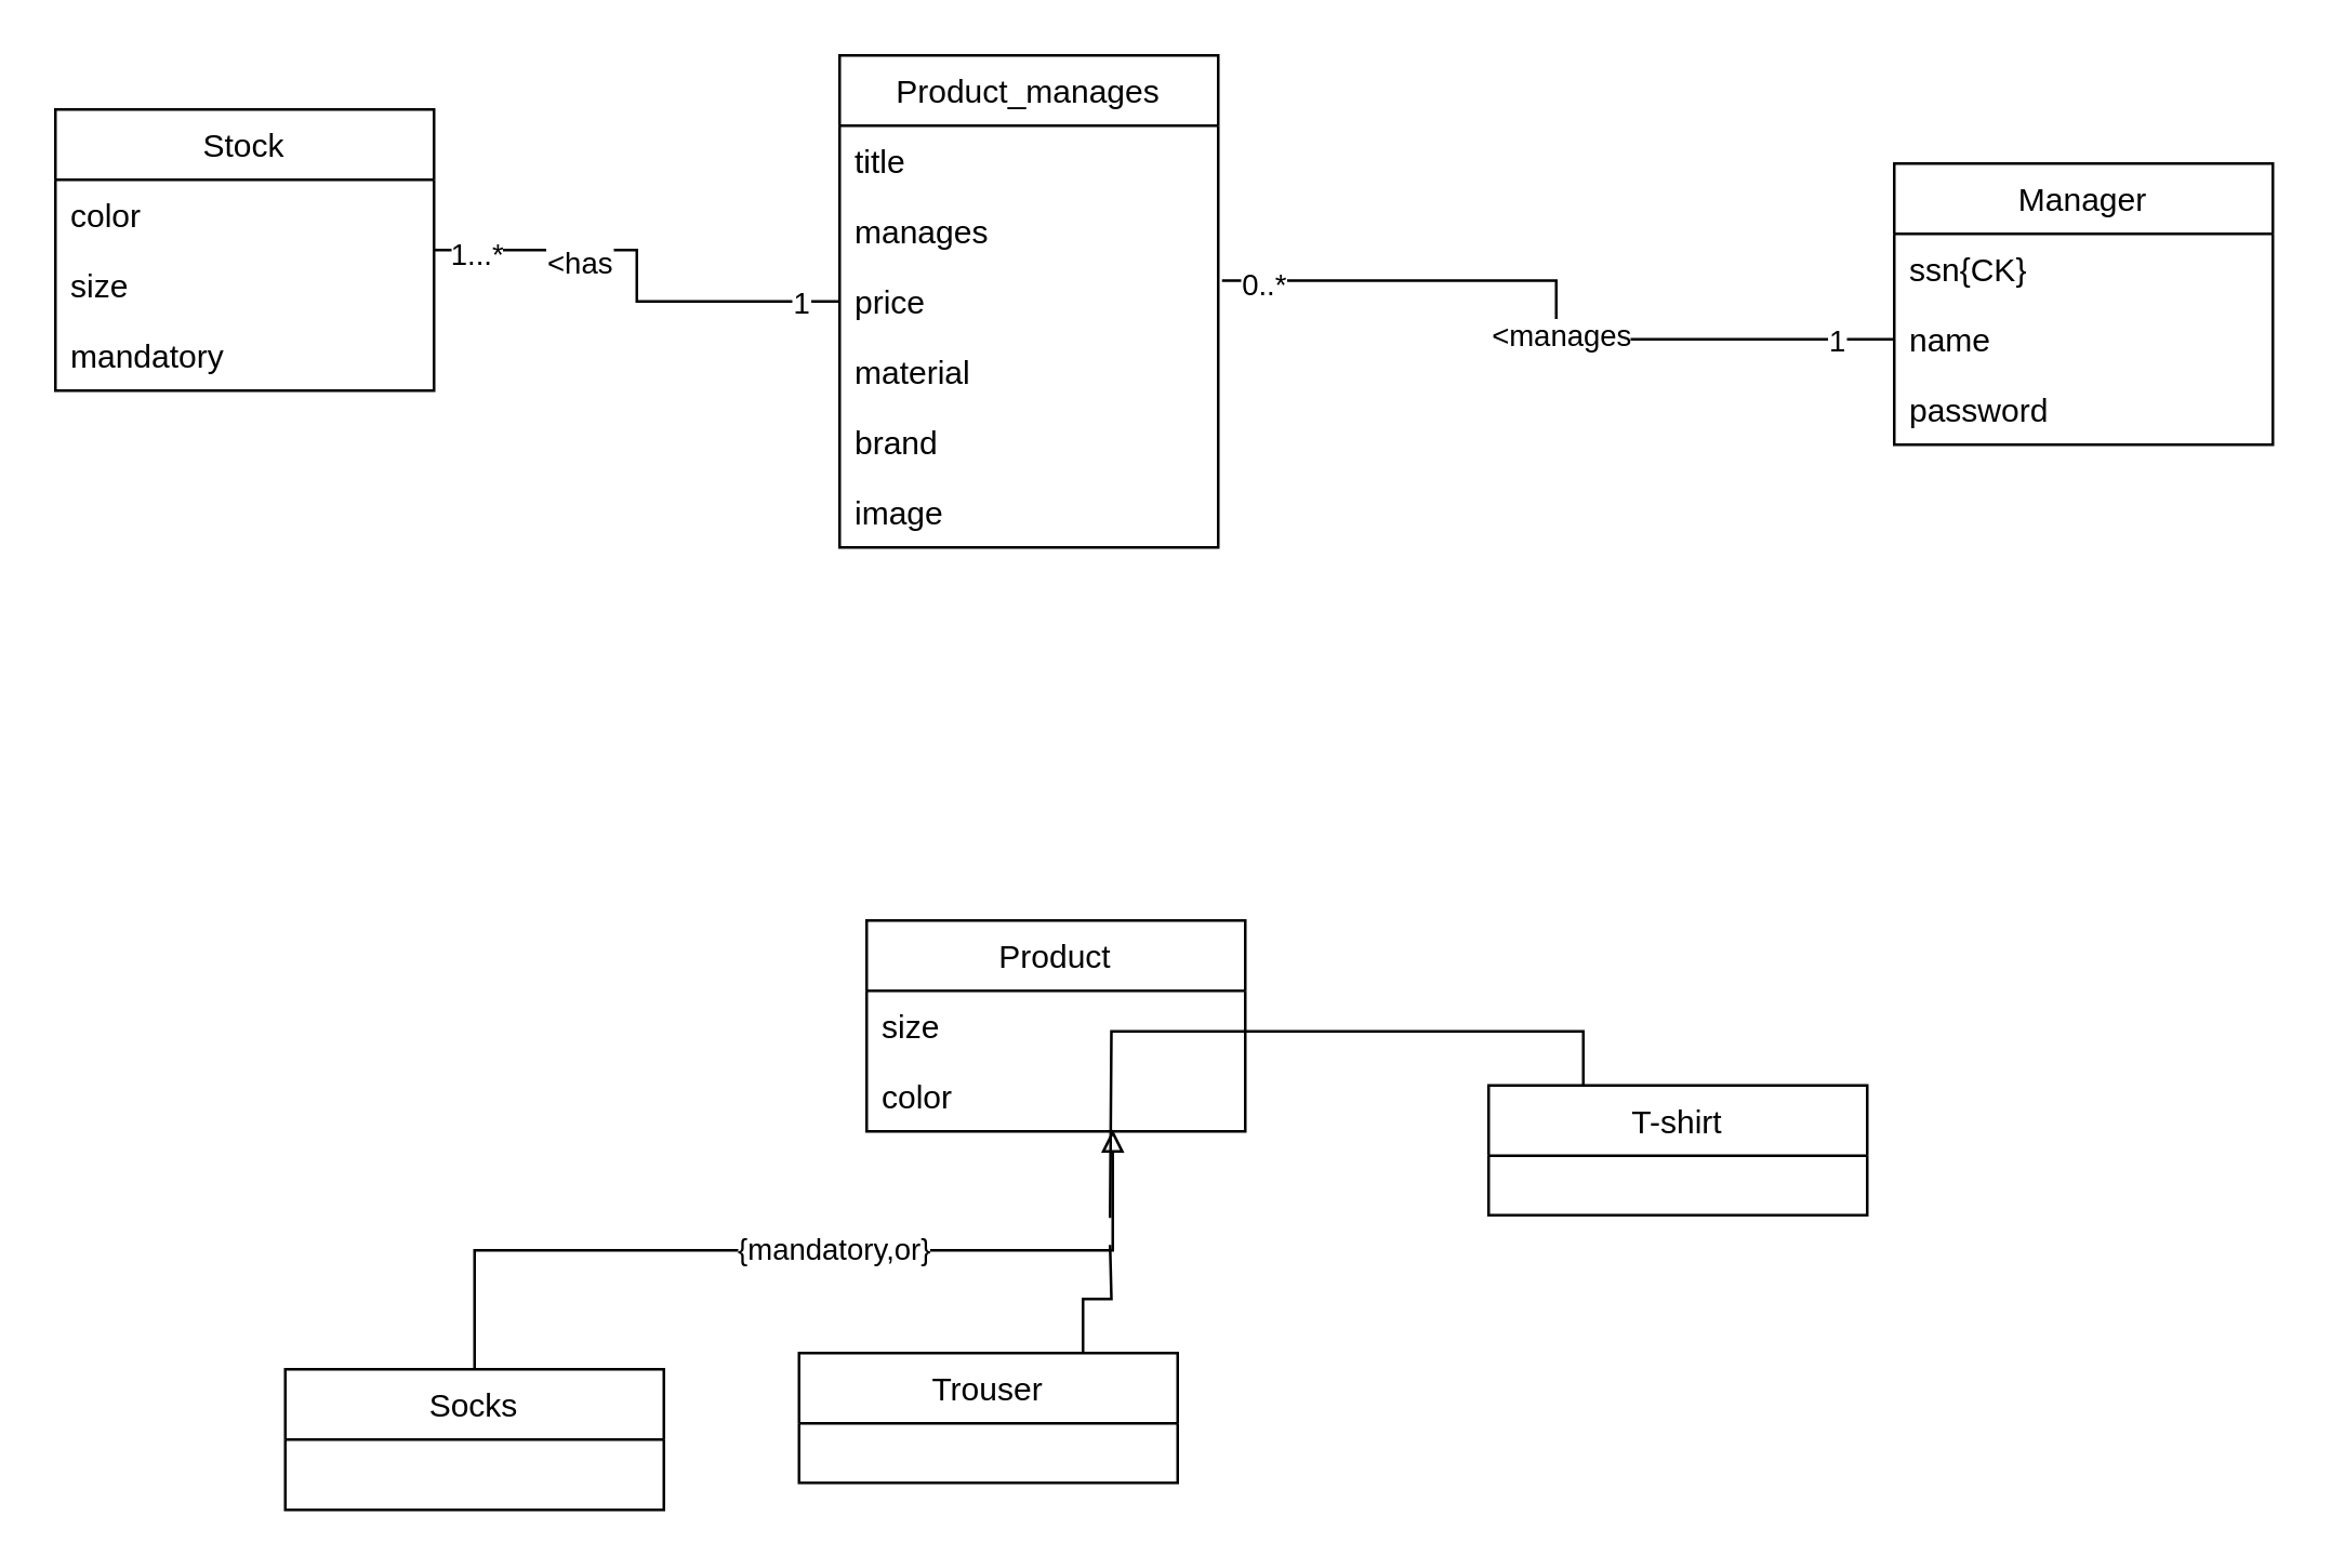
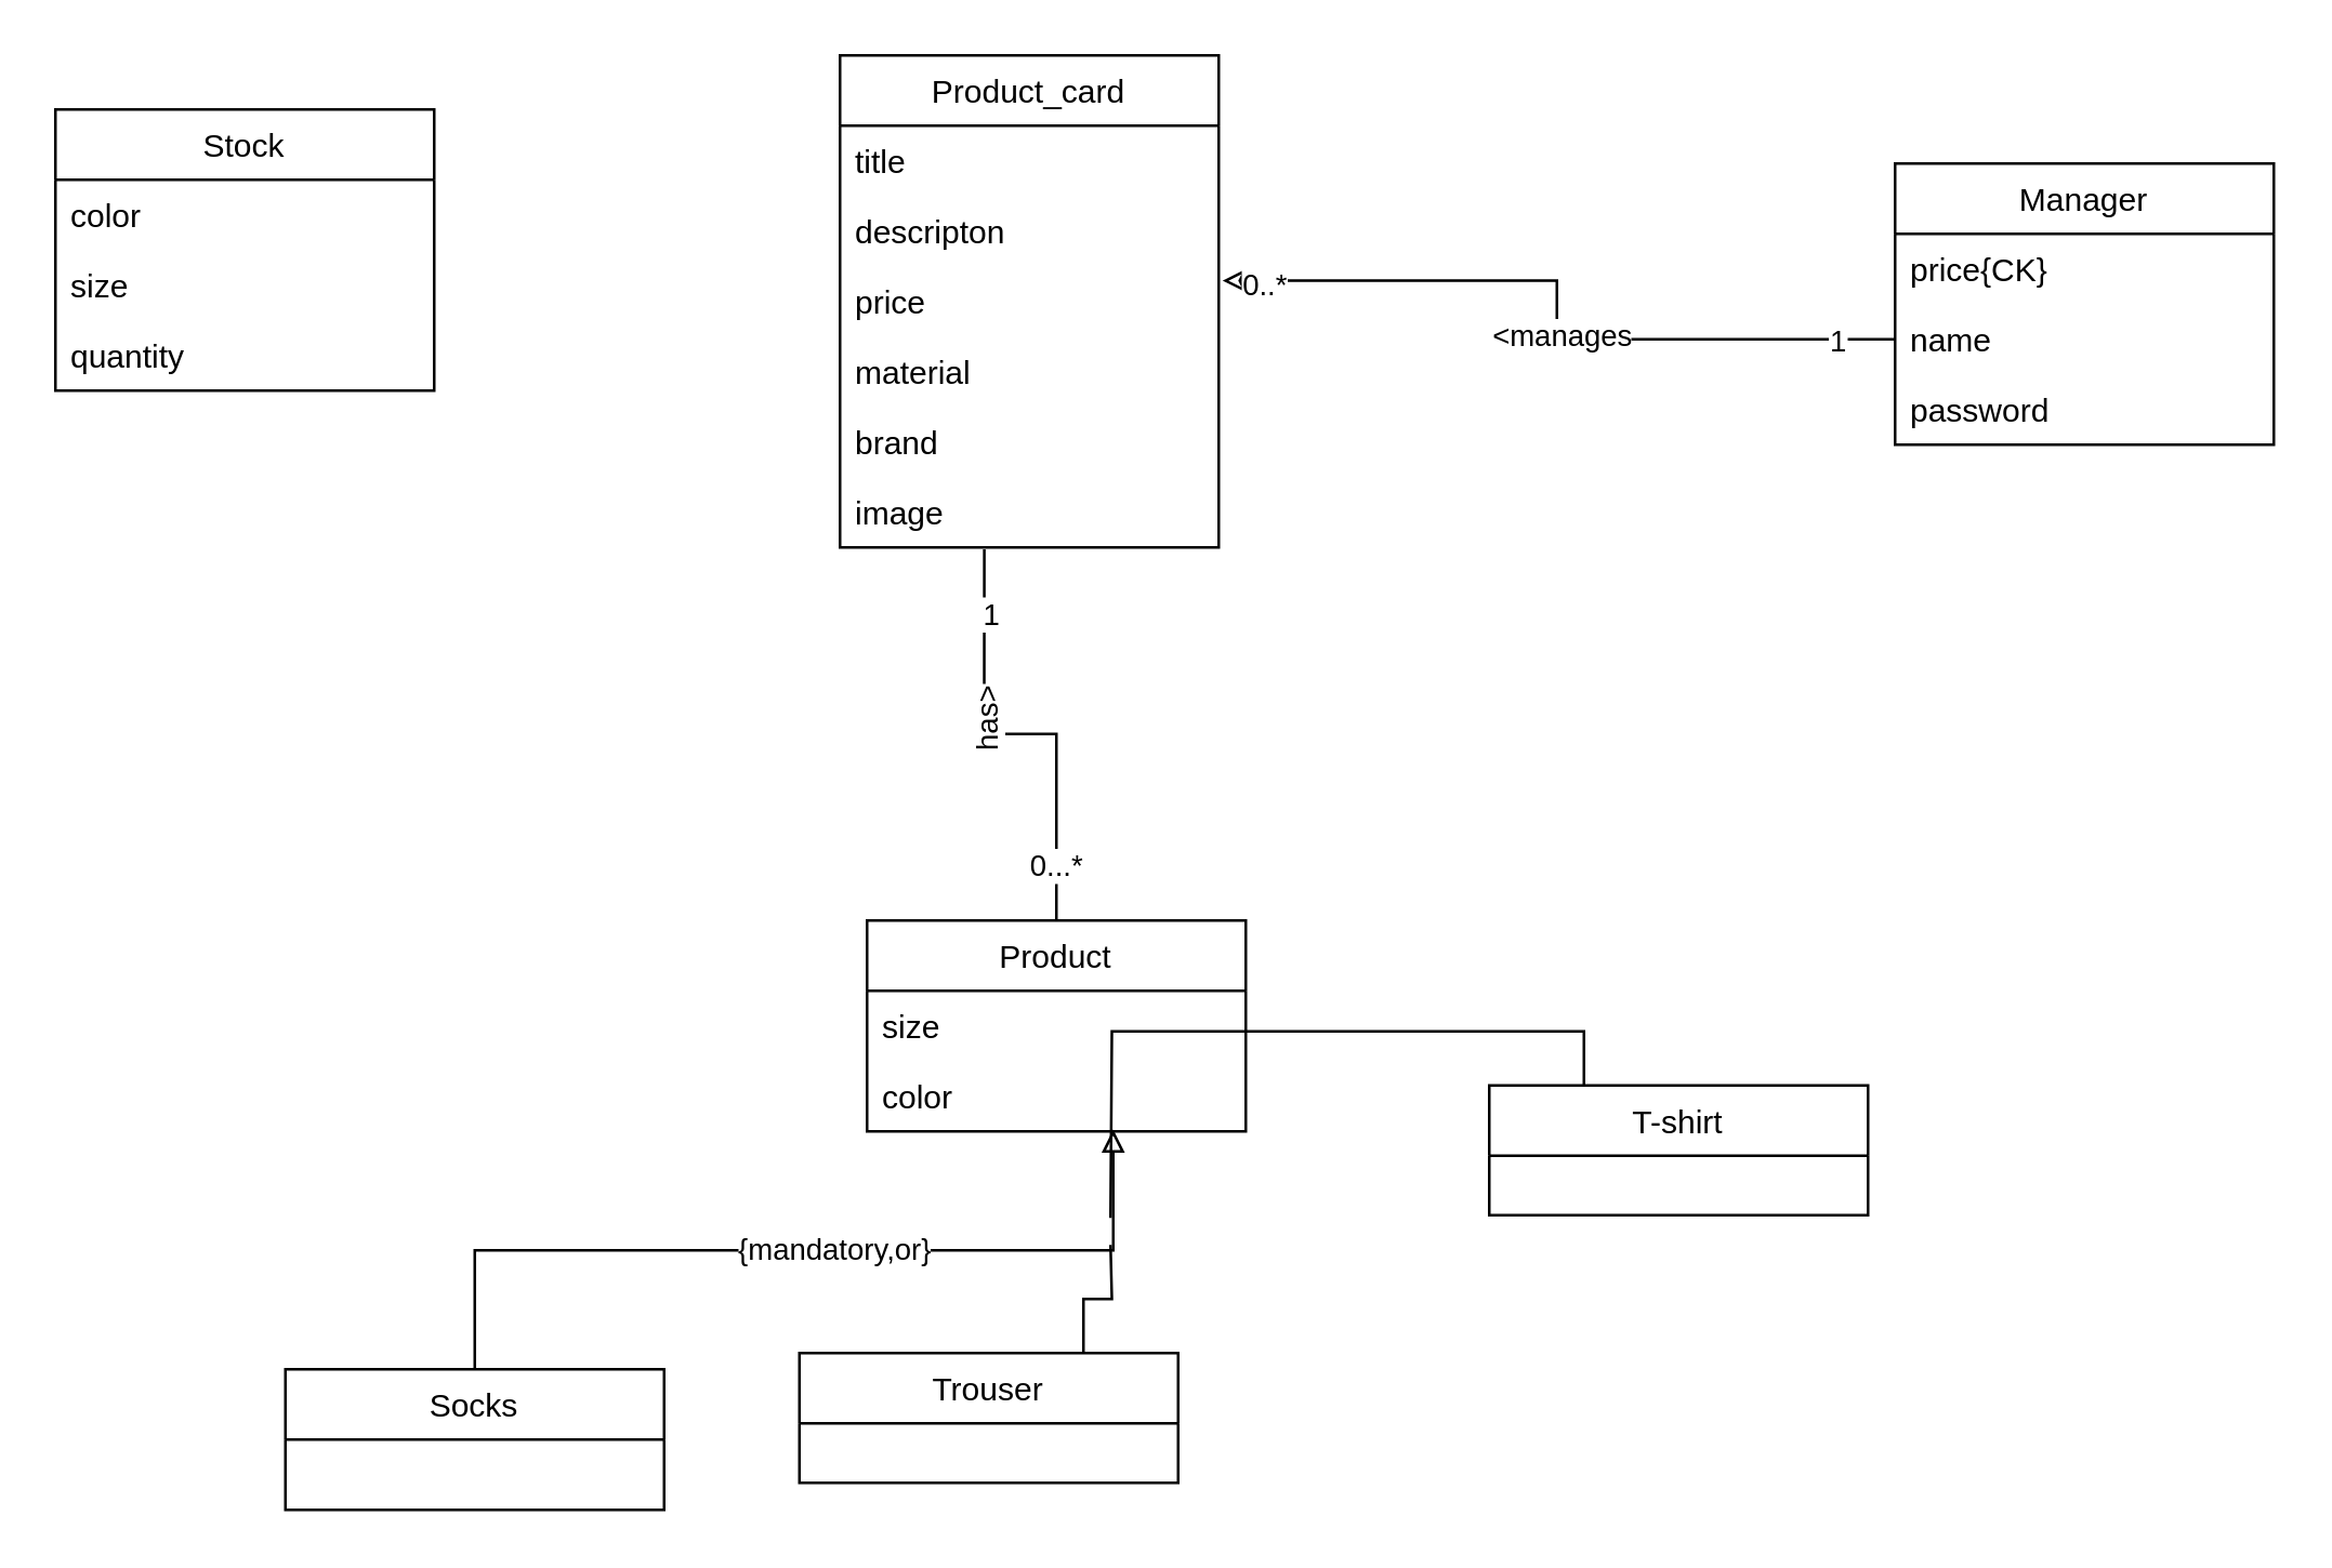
  <mxCell id="0" />
  <mxCell id="1" parent="0" />
  <mxCell id="2" style="edgeStyle=orthogonalEdgeStyle;rounded=0;orthogonalLoop=1;jettySize=auto;html=1;exitX=0.5;exitY=0;exitDx=0;exitDy=0;entryX=0.65;entryY=0.974;entryDx=0;entryDy=0;entryPerimeter=0;endArrow=block;endFill=0;startArrow=none;startFill=0;" edge="1" parent="1" source="4" target="26"><mxGeometry relative="1" as="geometry" /></mxCell>
  <mxCell id="3" value="{mandatory,or}" style="edgeLabel;html=1;align=center;verticalAlign=middle;resizable=0;points=[];" vertex="1" connectable="0" parent="2"><mxGeometry x="0.082" y="1" relative="1" as="geometry"><mxPoint as="offset" /></mxGeometry></mxCell>
  <mxCell id="4" value="Socks" style="swimlane;fontStyle=0;childLayout=stackLayout;horizontal=1;startSize=26;fillColor=none;horizontalStack=0;resizeParent=1;resizeParentMax=0;resizeLast=0;collapsible=1;marginBottom=0;" vertex="1" parent="1"><mxGeometry x="105" y="506" width="140" height="52" as="geometry" /></mxCell>
- <mxCell id="5" value="Product_manages" style="swimlane;fontStyle=0;childLayout=stackLayout;horizontal=1;startSize=26;fillColor=none;horizontalStack=0;resizeParent=1;resizeParentMax=0;resizeLast=0;collapsible=1;marginBottom=0;" vertex="1" parent="1"><mxGeometry x="310" y="20" width="140" height="182" as="geometry" /></mxCell>
+ <mxCell id="5" value="Product_card" style="swimlane;fontStyle=0;childLayout=stackLayout;horizontal=1;startSize=26;fillColor=none;horizontalStack=0;resizeParent=1;resizeParentMax=0;resizeLast=0;collapsible=1;marginBottom=0;" vertex="1" parent="1"><mxGeometry x="310" y="20" width="140" height="182" as="geometry" /></mxCell>
  <mxCell id="6" value="title" style="text;strokeColor=none;fillColor=none;align=left;verticalAlign=top;spacingLeft=4;spacingRight=4;overflow=hidden;rotatable=0;points=[[0,0.5],[1,0.5]];portConstraint=eastwest;" vertex="1" parent="5"><mxGeometry y="26" width="140" height="26" as="geometry" /></mxCell>
- <mxCell id="7" value="manages" style="text;strokeColor=none;fillColor=none;align=left;verticalAlign=top;spacingLeft=4;spacingRight=4;overflow=hidden;rotatable=0;points=[[0,0.5],[1,0.5]];portConstraint=eastwest;" vertex="1" parent="5"><mxGeometry y="52" width="140" height="26" as="geometry" /></mxCell>
+ <mxCell id="7" value="descripton" style="text;strokeColor=none;fillColor=none;align=left;verticalAlign=top;spacingLeft=4;spacingRight=4;overflow=hidden;rotatable=0;points=[[0,0.5],[1,0.5]];portConstraint=eastwest;" vertex="1" parent="5"><mxGeometry y="52" width="140" height="26" as="geometry" /></mxCell>
  <mxCell id="8" value="price" style="text;strokeColor=none;fillColor=none;align=left;verticalAlign=top;spacingLeft=4;spacingRight=4;overflow=hidden;rotatable=0;points=[[0,0.5],[1,0.5]];portConstraint=eastwest;" vertex="1" parent="5"><mxGeometry y="78" width="140" height="26" as="geometry" /></mxCell>
  <mxCell id="9" value="material&#10;" style="text;strokeColor=none;fillColor=none;align=left;verticalAlign=top;spacingLeft=4;spacingRight=4;overflow=hidden;rotatable=0;points=[[0,0.5],[1,0.5]];portConstraint=eastwest;" vertex="1" parent="5"><mxGeometry y="104" width="140" height="26" as="geometry" /></mxCell>
  <mxCell id="10" value="brand" style="text;strokeColor=none;fillColor=none;align=left;verticalAlign=top;spacingLeft=4;spacingRight=4;overflow=hidden;rotatable=0;points=[[0,0.5],[1,0.5]];portConstraint=eastwest;" vertex="1" parent="5"><mxGeometry y="130" width="140" height="26" as="geometry" /></mxCell>
  <mxCell id="11" value="image" style="text;strokeColor=none;fillColor=none;align=left;verticalAlign=top;spacingLeft=4;spacingRight=4;overflow=hidden;rotatable=0;points=[[0,0.5],[1,0.5]];portConstraint=eastwest;" vertex="1" parent="5"><mxGeometry y="156" width="140" height="26" as="geometry" /></mxCell>
  <mxCell id="12" value="Stock" style="swimlane;fontStyle=0;childLayout=stackLayout;horizontal=1;startSize=26;fillColor=none;horizontalStack=0;resizeParent=1;resizeParentMax=0;resizeLast=0;collapsible=1;marginBottom=0;" vertex="1" parent="1"><mxGeometry x="20" y="40" width="140" height="104" as="geometry" /></mxCell>
  <mxCell id="13" value="color" style="text;strokeColor=none;fillColor=none;align=left;verticalAlign=top;spacingLeft=4;spacingRight=4;overflow=hidden;rotatable=0;points=[[0,0.5],[1,0.5]];portConstraint=eastwest;" vertex="1" parent="12"><mxGeometry y="26" width="140" height="26" as="geometry" /></mxCell>
  <mxCell id="14" value="size" style="text;strokeColor=none;fillColor=none;align=left;verticalAlign=top;spacingLeft=4;spacingRight=4;overflow=hidden;rotatable=0;points=[[0,0.5],[1,0.5]];portConstraint=eastwest;" vertex="1" parent="12"><mxGeometry y="52" width="140" height="26" as="geometry" /></mxCell>
- <mxCell id="15" value="mandatory" style="text;strokeColor=none;fillColor=none;align=left;verticalAlign=top;spacingLeft=4;spacingRight=4;overflow=hidden;rotatable=0;points=[[0,0.5],[1,0.5]];portConstraint=eastwest;" vertex="1" parent="12"><mxGeometry y="78" width="140" height="26" as="geometry" /></mxCell>
+ <mxCell id="15" value="quantity" style="text;strokeColor=none;fillColor=none;align=left;verticalAlign=top;spacingLeft=4;spacingRight=4;overflow=hidden;rotatable=0;points=[[0,0.5],[1,0.5]];portConstraint=eastwest;" vertex="1" parent="12"><mxGeometry y="78" width="140" height="26" as="geometry" /></mxCell>
  <mxCell id="16" value="Manager" style="swimlane;fontStyle=0;childLayout=stackLayout;horizontal=1;startSize=26;fillColor=none;horizontalStack=0;resizeParent=1;resizeParentMax=0;resizeLast=0;collapsible=1;marginBottom=0;" vertex="1" parent="1"><mxGeometry x="700" y="60" width="140" height="104" as="geometry" /></mxCell>
- <mxCell id="17" value="ssn{CK}" style="text;strokeColor=none;fillColor=none;align=left;verticalAlign=top;spacingLeft=4;spacingRight=4;overflow=hidden;rotatable=0;points=[[0,0.5],[1,0.5]];portConstraint=eastwest;" vertex="1" parent="16"><mxGeometry y="26" width="140" height="26" as="geometry" /></mxCell>
+ <mxCell id="17" value="price{CK}" style="text;strokeColor=none;fillColor=none;align=left;verticalAlign=top;spacingLeft=4;spacingRight=4;overflow=hidden;rotatable=0;points=[[0,0.5],[1,0.5]];portConstraint=eastwest;" vertex="1" parent="16"><mxGeometry y="26" width="140" height="26" as="geometry" /></mxCell>
  <mxCell id="18" value="name" style="text;strokeColor=none;fillColor=none;align=left;verticalAlign=top;spacingLeft=4;spacingRight=4;overflow=hidden;rotatable=0;points=[[0,0.5],[1,0.5]];portConstraint=eastwest;" vertex="1" parent="16"><mxGeometry y="52" width="140" height="26" as="geometry" /></mxCell>
  <mxCell id="19" value="password" style="text;strokeColor=none;fillColor=none;align=left;verticalAlign=top;spacingLeft=4;spacingRight=4;overflow=hidden;rotatable=0;points=[[0,0.5],[1,0.5]];portConstraint=eastwest;" vertex="1" parent="16"><mxGeometry y="78" width="140" height="26" as="geometry" /></mxCell>
+ <mxCell id="20" style="edgeStyle=orthogonalEdgeStyle;rounded=0;orthogonalLoop=1;jettySize=auto;html=1;exitX=0.5;exitY=0;exitDx=0;exitDy=0;entryX=0.381;entryY=1.026;entryDx=0;entryDy=0;entryPerimeter=0;endArrow=none;endFill=0;" edge="1" parent="1" source="24" target="11"><mxGeometry relative="1" as="geometry" /></mxCell>
+ <mxCell id="21" value="1" style="edgeLabel;html=1;align=center;verticalAlign=middle;resizable=0;points=[];" vertex="1" connectable="0" parent="20"><mxGeometry x="0.712" y="-2" relative="1" as="geometry"><mxPoint as="offset" /></mxGeometry></mxCell>
+ <mxCell id="22" value="0...*" style="edgeLabel;html=1;align=center;verticalAlign=middle;resizable=0;points=[];" vertex="1" connectable="0" parent="20"><mxGeometry x="-0.748" y="1" relative="1" as="geometry"><mxPoint as="offset" /></mxGeometry></mxCell>
+ <mxCell id="23" value="has&amp;gt;" style="edgeLabel;html=1;align=center;verticalAlign=middle;resizable=0;points=[];rotation=270;" vertex="1" connectable="0" parent="20"><mxGeometry x="0.224" y="-1" relative="1" as="geometry"><mxPoint as="offset" /></mxGeometry></mxCell>
  <mxCell id="24" value="Product" style="swimlane;fontStyle=0;childLayout=stackLayout;horizontal=1;startSize=26;fillColor=none;horizontalStack=0;resizeParent=1;resizeParentMax=0;resizeLast=0;collapsible=1;marginBottom=0;" vertex="1" parent="1"><mxGeometry x="320" y="340" width="140" height="78" as="geometry" /></mxCell>
  <mxCell id="25" value="size" style="text;strokeColor=none;fillColor=none;align=left;verticalAlign=top;spacingLeft=4;spacingRight=4;overflow=hidden;rotatable=0;points=[[0,0.5],[1,0.5]];portConstraint=eastwest;" vertex="1" parent="24"><mxGeometry y="26" width="140" height="26" as="geometry" /></mxCell>
  <mxCell id="26" value="color" style="text;strokeColor=none;fillColor=none;align=left;verticalAlign=top;spacingLeft=4;spacingRight=4;overflow=hidden;rotatable=0;points=[[0,0.5],[1,0.5]];portConstraint=eastwest;" vertex="1" parent="24"><mxGeometry y="52" width="140" height="26" as="geometry" /></mxCell>
  <mxCell id="27" style="edgeStyle=orthogonalEdgeStyle;rounded=0;orthogonalLoop=1;jettySize=auto;html=1;exitX=0.75;exitY=0;exitDx=0;exitDy=0;startArrow=none;startFill=0;endArrow=none;endFill=0;" edge="1" parent="1" source="28"><mxGeometry relative="1" as="geometry"><mxPoint x="410" y="460" as="targetPoint" /></mxGeometry></mxCell>
  <mxCell id="28" value="Trouser" style="swimlane;fontStyle=0;childLayout=stackLayout;horizontal=1;startSize=26;fillColor=none;horizontalStack=0;resizeParent=1;resizeParentMax=0;resizeLast=0;collapsible=1;marginBottom=0;" vertex="1" parent="1"><mxGeometry x="295" y="500" width="140" height="48" as="geometry" /></mxCell>
  <mxCell id="29" style="edgeStyle=orthogonalEdgeStyle;rounded=0;orthogonalLoop=1;jettySize=auto;html=1;exitX=0.25;exitY=0;exitDx=0;exitDy=0;startArrow=none;startFill=0;endArrow=none;endFill=0;" edge="1" parent="1" source="30"><mxGeometry relative="1" as="geometry"><mxPoint x="410" y="450" as="targetPoint" /></mxGeometry></mxCell>
  <mxCell id="30" value="T-shirt" style="swimlane;fontStyle=0;childLayout=stackLayout;horizontal=1;startSize=26;fillColor=none;horizontalStack=0;resizeParent=1;resizeParentMax=0;resizeLast=0;collapsible=1;marginBottom=0;" vertex="1" parent="1"><mxGeometry x="550" y="401" width="140" height="48" as="geometry" /></mxCell>
- <mxCell id="31" style="edgeStyle=orthogonalEdgeStyle;rounded=0;orthogonalLoop=1;jettySize=auto;html=1;exitX=0;exitY=0.5;exitDx=0;exitDy=0;entryX=1.01;entryY=0.205;entryDx=0;entryDy=0;entryPerimeter=0;endArrow=none;endFill=0;" edge="1" parent="1" source="18" target="8"><mxGeometry relative="1" as="geometry" /></mxCell>
+ <mxCell id="31" style="edgeStyle=orthogonalEdgeStyle;rounded=0;orthogonalLoop=1;jettySize=auto;html=1;exitX=0;exitY=0.5;exitDx=0;exitDy=0;entryX=1.01;entryY=0.205;entryDx=0;entryDy=0;entryPerimeter=0;endArrow=classic;endFill=0;" edge="1" parent="1" source="18" target="8"><mxGeometry relative="1" as="geometry" /></mxCell>
  <mxCell id="32" value="&amp;lt;manages" style="edgeLabel;html=1;align=center;verticalAlign=middle;resizable=0;points=[];" vertex="1" connectable="0" parent="31"><mxGeometry x="-0.06" y="-1" relative="1" as="geometry"><mxPoint as="offset" /></mxGeometry></mxCell>
  <mxCell id="33" value="1" style="edgeLabel;html=1;align=center;verticalAlign=middle;resizable=0;points=[];" vertex="1" connectable="0" parent="31"><mxGeometry x="-0.837" relative="1" as="geometry"><mxPoint as="offset" /></mxGeometry></mxCell>
  <mxCell id="34" value="0..*" style="edgeLabel;html=1;align=center;verticalAlign=middle;resizable=0;points=[];" vertex="1" connectable="0" parent="31"><mxGeometry x="0.884" y="1" relative="1" as="geometry"><mxPoint as="offset" /></mxGeometry></mxCell>
- <mxCell id="35" style="edgeStyle=orthogonalEdgeStyle;rounded=0;orthogonalLoop=1;jettySize=auto;html=1;exitX=0;exitY=0.5;exitDx=0;exitDy=0;entryX=1;entryY=0.5;entryDx=0;entryDy=0;endArrow=none;endFill=0;" edge="1" parent="1" source="8" target="12"><mxGeometry relative="1" as="geometry" /></mxCell>
- <mxCell id="36" value="&amp;lt;has" style="edgeLabel;html=1;align=center;verticalAlign=middle;resizable=0;points=[];" vertex="1" connectable="0" parent="35"><mxGeometry x="0.373" y="4" relative="1" as="geometry"><mxPoint as="offset" /></mxGeometry></mxCell>
- <mxCell id="37" value="1" style="edgeLabel;html=1;align=center;verticalAlign=middle;resizable=0;points=[];" vertex="1" connectable="0" parent="35"><mxGeometry x="-0.823" relative="1" as="geometry"><mxPoint as="offset" /></mxGeometry></mxCell>
- <mxCell id="38" value="1...*" style="edgeLabel;html=1;align=center;verticalAlign=middle;resizable=0;points=[];" vertex="1" connectable="0" parent="35"><mxGeometry x="0.822" y="1" relative="1" as="geometry"><mxPoint as="offset" /></mxGeometry></mxCell>
